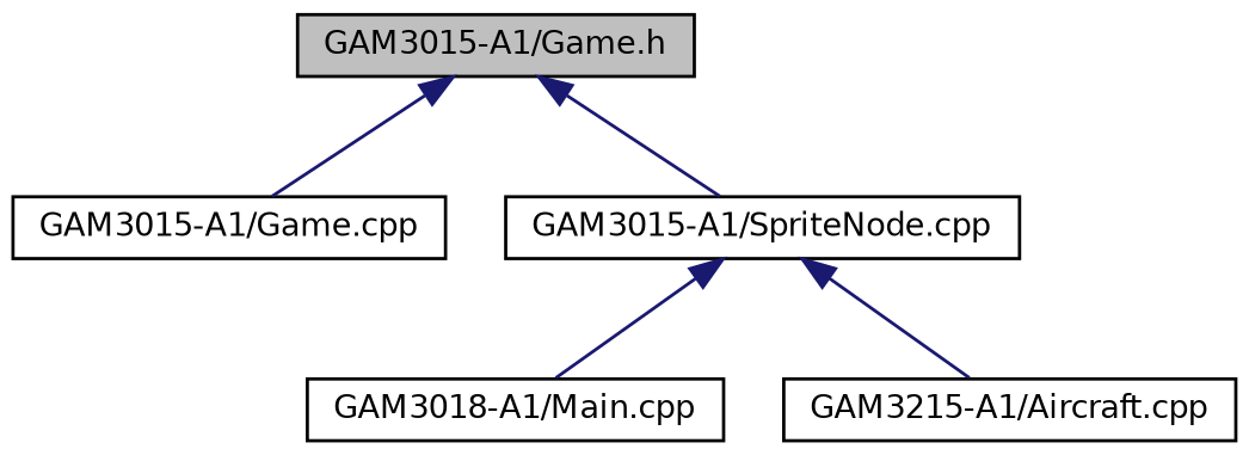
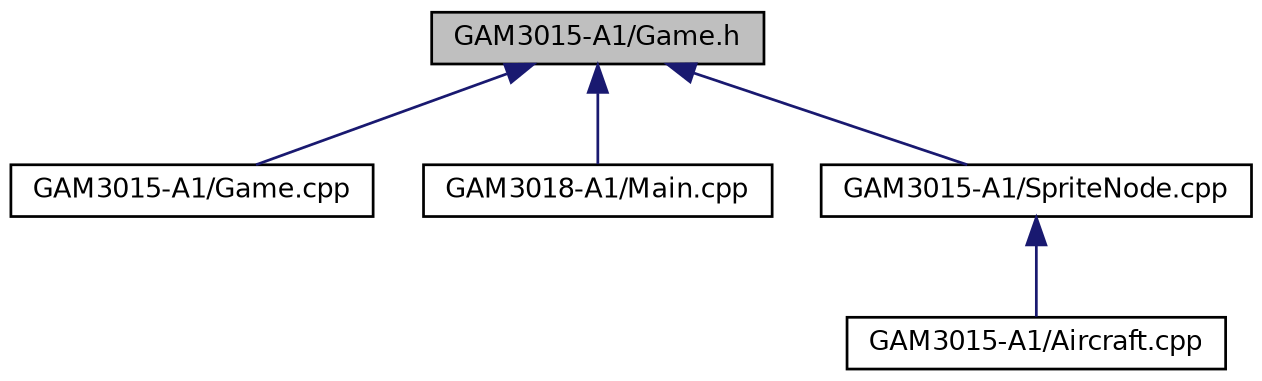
  digraph {
    node [color=black fillcolor=white fontname=Helvetica fontsize=10 shape=record style=filled]
    edge [color=midnightblue dir=back fontname=Helvetica fontsize=10 labelfontname=Helvetica labelfontsize=10 style=solid]
    n1 [fillcolor=grey75 fontcolor=black height=0.2 label="GAM3015-A1/Game.h" width=0.4]
    n2 [height=0.2 label="GAM3015-A1/Game.cpp" width=0.4]
    n3 [height=0.2 label="GAM3018-A1/Main.cpp" width=0.4]
    n4 [height=0.2 label="GAM3015-A1/SpriteNode.cpp" width=0.4]
-   n5 [height=0.2 label="GAM3215-A1/Aircraft.cpp" width=0.4]
+   n5 [height=0.2 label="GAM3015-A1/Aircraft.cpp" width=0.4]
    n1 -> n2
-   n4 -> n3
+   n1 -> n3
    n1 -> n4
    n4 -> n5
  }
